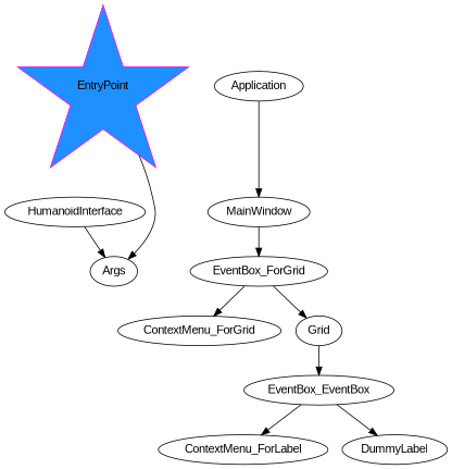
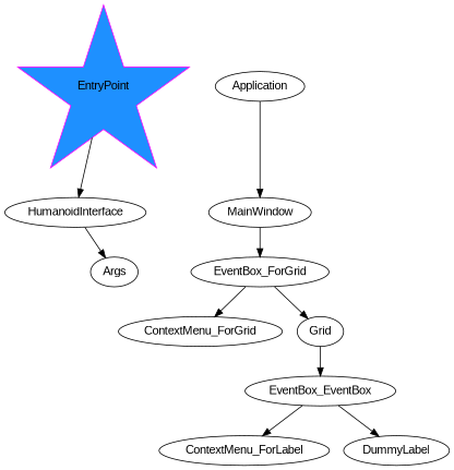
  digraph {
    fontname="Liberation Sans"
    node [fontname="Liberation Sans"]
    edge [fontname="Liberation Sans"]
    EntryPoint [color=Fuchsia fillcolor=DodgerBlue shape=star style=filled]
    HumanoidInterface
    Args
    Application
    MainWindow
    EventBox_ForGrid
    ContextMenu_ForGrid
    Grid
    n9 [label=EventBox_EventBox]
    ContextMenu_ForLabel
    DummyLabel
-   EntryPoint -> Args
+   EntryPoint -> HumanoidInterface
    HumanoidInterface -> Args
    Application -> MainWindow
    MainWindow -> EventBox_ForGrid
    EventBox_ForGrid -> ContextMenu_ForGrid
    EventBox_ForGrid -> Grid
    Grid -> n9
    n9 -> ContextMenu_ForLabel
    n9 -> DummyLabel
  }
